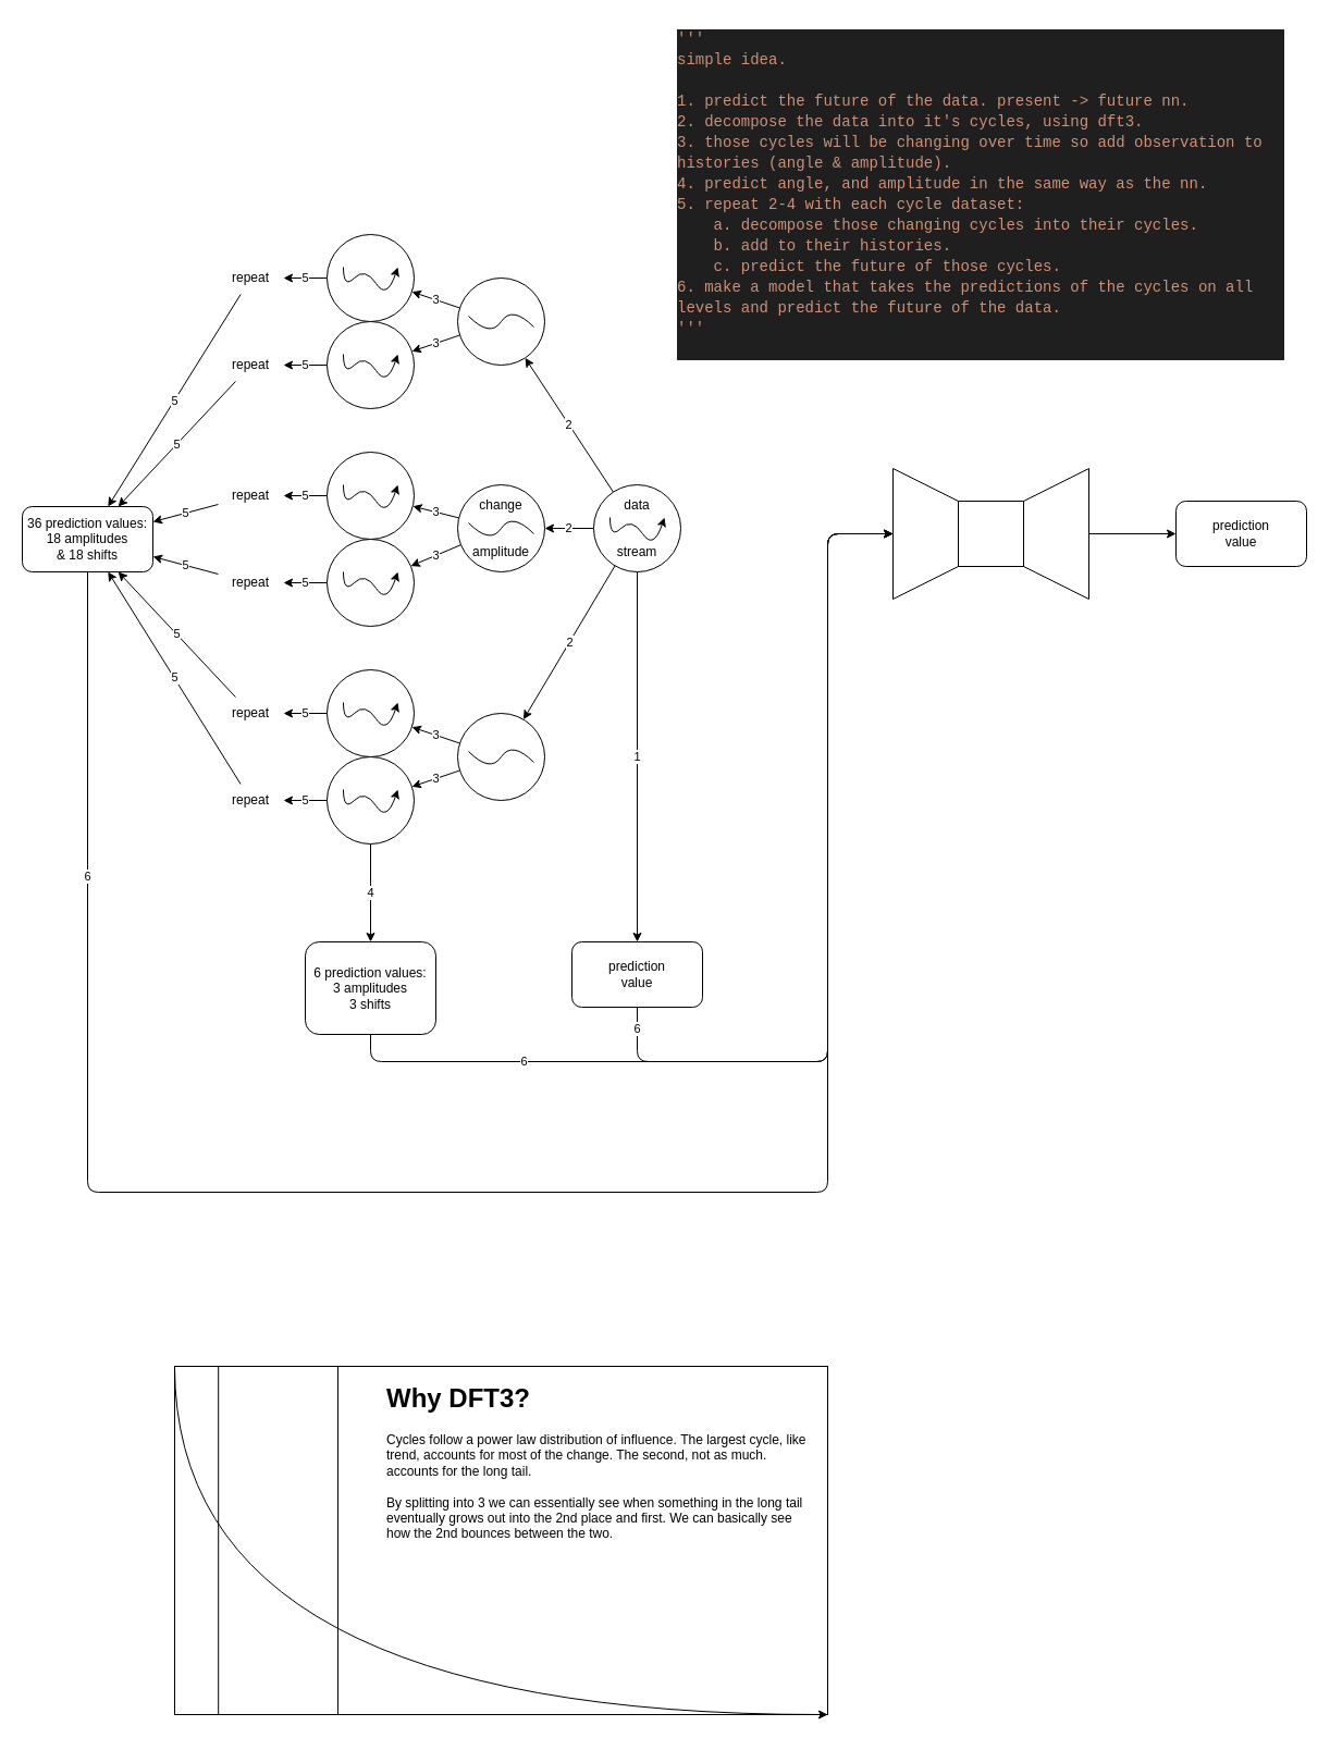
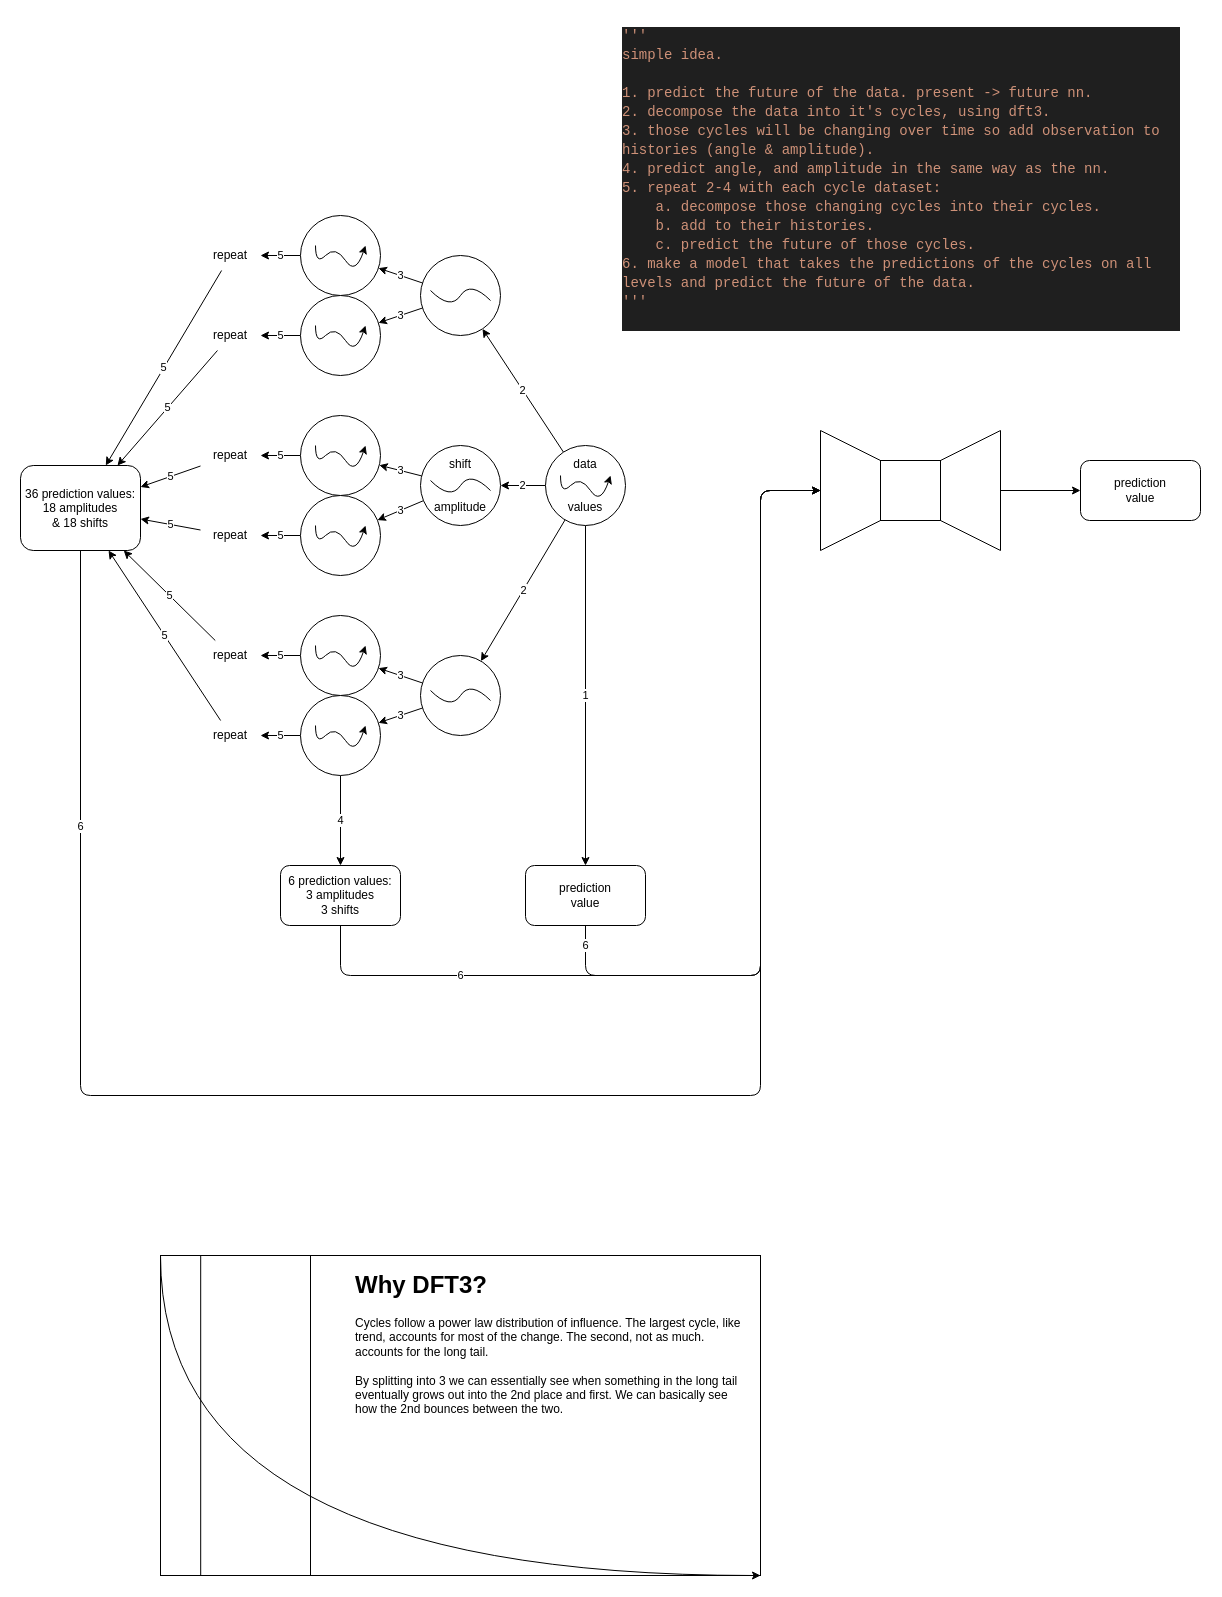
  <mxCell id="0" />
  <mxCell id="1" parent="0" />
  <mxCell id="2" value="2" style="edgeStyle=none;html=1;" edge="1" parent="1" source="6" target="29"><mxGeometry relative="1" as="geometry" /></mxCell>
  <mxCell id="3" value="2" style="edgeStyle=none;html=1;" edge="1" parent="1" source="6" target="32"><mxGeometry relative="1" as="geometry" /></mxCell>
  <mxCell id="4" value="2" style="edgeStyle=none;html=1;" edge="1" parent="1" source="6" target="35"><mxGeometry relative="1" as="geometry" /></mxCell>
  <mxCell id="5" value="1" style="edgeStyle=none;html=1;endArrow=classic;endFill=1;" edge="1" parent="1" source="6" target="40"><mxGeometry relative="1" as="geometry"><mxPoint x="630" y="795" as="targetPoint" /></mxGeometry></mxCell>
- <mxCell id="6" value="data&lt;br&gt;&lt;br&gt;&lt;br&gt;stream" style="ellipse;whiteSpace=wrap;html=1;aspect=fixed;" vertex="1" parent="1"><mxGeometry x="545" y="445" width="80" height="80" as="geometry" /></mxCell>
+ <mxCell id="6" value="data&lt;br&gt;&lt;br&gt;&lt;br&gt;values" style="ellipse;whiteSpace=wrap;html=1;aspect=fixed;" vertex="1" parent="1"><mxGeometry x="545" y="445" width="80" height="80" as="geometry" /></mxCell>
  <mxCell id="7" value="" style="curved=1;endArrow=classic;html=1;" edge="1" parent="1"><mxGeometry width="50" height="50" relative="1" as="geometry"><mxPoint x="560" y="475" as="sourcePoint" /><mxPoint x="610" y="475" as="targetPoint" /><Array as="points"><mxPoint x="560" y="495" /><mxPoint x="580" y="475" /><mxPoint x="600" y="505" /></Array></mxGeometry></mxCell>
  <mxCell id="8" value="5" style="edgeStyle=none;html=1;endArrow=classic;endFill=1;" edge="1" parent="1" source="9" target="46"><mxGeometry relative="1" as="geometry" /></mxCell>
  <mxCell id="9" value="" style="ellipse;whiteSpace=wrap;html=1;aspect=fixed;" vertex="1" parent="1"><mxGeometry x="300" y="415" width="80" height="80" as="geometry" /></mxCell>
  <mxCell id="10" value="" style="curved=1;endArrow=classic;html=1;" edge="1" parent="1"><mxGeometry width="50" height="50" relative="1" as="geometry"><mxPoint x="315" y="445" as="sourcePoint" /><mxPoint x="365" y="445" as="targetPoint" /><Array as="points"><mxPoint x="315" y="465" /><mxPoint x="335" y="445" /><mxPoint x="355" y="475" /></Array></mxGeometry></mxCell>
  <mxCell id="11" value="5" style="edgeStyle=none;html=1;endArrow=classic;endFill=1;" edge="1" parent="1" source="12" target="48"><mxGeometry relative="1" as="geometry" /></mxCell>
  <mxCell id="12" value="" style="ellipse;whiteSpace=wrap;html=1;aspect=fixed;" vertex="1" parent="1"><mxGeometry x="300" y="495" width="80" height="80" as="geometry" /></mxCell>
  <mxCell id="13" value="" style="curved=1;endArrow=classic;html=1;" edge="1" parent="1"><mxGeometry width="50" height="50" relative="1" as="geometry"><mxPoint x="315" y="525" as="sourcePoint" /><mxPoint x="365" y="525" as="targetPoint" /><Array as="points"><mxPoint x="315" y="545" /><mxPoint x="335" y="525" /><mxPoint x="355" y="555" /></Array></mxGeometry></mxCell>
  <mxCell id="14" value="5" style="edgeStyle=none;html=1;endArrow=classic;endFill=1;" edge="1" parent="1" source="15" target="44"><mxGeometry relative="1" as="geometry" /></mxCell>
  <mxCell id="15" value="" style="ellipse;whiteSpace=wrap;html=1;aspect=fixed;" vertex="1" parent="1"><mxGeometry x="300" y="295" width="80" height="80" as="geometry" /></mxCell>
  <mxCell id="16" value="" style="curved=1;endArrow=classic;html=1;" edge="1" parent="1"><mxGeometry width="50" height="50" relative="1" as="geometry"><mxPoint x="315" y="325" as="sourcePoint" /><mxPoint x="365" y="325" as="targetPoint" /><Array as="points"><mxPoint x="315" y="345" /><mxPoint x="335" y="325" /><mxPoint x="355" y="355" /></Array></mxGeometry></mxCell>
  <mxCell id="17" value="5" style="edgeStyle=none;html=1;endArrow=classic;endFill=1;" edge="1" parent="1" source="18" target="42"><mxGeometry relative="1" as="geometry" /></mxCell>
  <mxCell id="18" value="" style="ellipse;whiteSpace=wrap;html=1;aspect=fixed;" vertex="1" parent="1"><mxGeometry x="300" y="215" width="80" height="80" as="geometry" /></mxCell>
  <mxCell id="19" value="" style="curved=1;endArrow=classic;html=1;" edge="1" parent="1"><mxGeometry width="50" height="50" relative="1" as="geometry"><mxPoint x="315" y="245" as="sourcePoint" /><mxPoint x="365" y="245" as="targetPoint" /><Array as="points"><mxPoint x="315" y="265" /><mxPoint x="335" y="245" /><mxPoint x="355" y="275" /></Array></mxGeometry></mxCell>
  <mxCell id="20" value="5" style="edgeStyle=none;html=1;endArrow=classic;endFill=1;" edge="1" parent="1" source="21" target="50"><mxGeometry relative="1" as="geometry" /></mxCell>
  <mxCell id="21" value="" style="ellipse;whiteSpace=wrap;html=1;aspect=fixed;" vertex="1" parent="1"><mxGeometry x="300" y="615" width="80" height="80" as="geometry" /></mxCell>
  <mxCell id="22" value="" style="curved=1;endArrow=classic;html=1;" edge="1" parent="1"><mxGeometry width="50" height="50" relative="1" as="geometry"><mxPoint x="315" y="645" as="sourcePoint" /><mxPoint x="365" y="645" as="targetPoint" /><Array as="points"><mxPoint x="315" y="665" /><mxPoint x="335" y="645" /><mxPoint x="355" y="675" /></Array></mxGeometry></mxCell>
  <mxCell id="23" value="5" style="edgeStyle=none;html=1;endArrow=classic;endFill=1;" edge="1" parent="1" source="25" target="52"><mxGeometry relative="1" as="geometry" /></mxCell>
  <mxCell id="24" value="4" style="edgeStyle=none;html=1;endArrow=classic;endFill=1;" edge="1" parent="1" source="25" target="54"><mxGeometry relative="1" as="geometry"><mxPoint x="340" y="855" as="targetPoint" /></mxGeometry></mxCell>
  <mxCell id="25" value="" style="ellipse;whiteSpace=wrap;html=1;aspect=fixed;" vertex="1" parent="1"><mxGeometry x="300" y="695" width="80" height="80" as="geometry" /></mxCell>
  <mxCell id="26" value="" style="curved=1;endArrow=classic;html=1;" edge="1" parent="1"><mxGeometry width="50" height="50" relative="1" as="geometry"><mxPoint x="315" y="725" as="sourcePoint" /><mxPoint x="365" y="725" as="targetPoint" /><Array as="points"><mxPoint x="315" y="745" /><mxPoint x="335" y="725" /><mxPoint x="355" y="755" /></Array></mxGeometry></mxCell>
  <mxCell id="27" value="3" style="edgeStyle=none;html=1;" edge="1" parent="1" source="29" target="18"><mxGeometry relative="1" as="geometry" /></mxCell>
  <mxCell id="28" value="3" style="edgeStyle=none;html=1;" edge="1" parent="1" source="29" target="15"><mxGeometry relative="1" as="geometry" /></mxCell>
  <mxCell id="29" value="" style="ellipse;whiteSpace=wrap;html=1;aspect=fixed;" vertex="1" parent="1"><mxGeometry x="420" y="255" width="80" height="80" as="geometry" /></mxCell>
  <mxCell id="30" value="3" style="edgeStyle=none;html=1;" edge="1" parent="1" source="32" target="21"><mxGeometry relative="1" as="geometry" /></mxCell>
  <mxCell id="31" value="3" style="edgeStyle=none;html=1;" edge="1" parent="1" source="32" target="25"><mxGeometry relative="1" as="geometry" /></mxCell>
  <mxCell id="32" value="" style="ellipse;whiteSpace=wrap;html=1;aspect=fixed;" vertex="1" parent="1"><mxGeometry x="420" y="655" width="80" height="80" as="geometry" /></mxCell>
  <mxCell id="33" value="3" style="edgeStyle=none;html=1;" edge="1" parent="1" source="35" target="9"><mxGeometry relative="1" as="geometry" /></mxCell>
  <mxCell id="34" value="3" style="edgeStyle=none;html=1;" edge="1" parent="1" source="35" target="12"><mxGeometry relative="1" as="geometry" /></mxCell>
- <mxCell id="35" value="change&lt;br&gt;&lt;br&gt;&lt;br&gt;amplitude" style="ellipse;whiteSpace=wrap;html=1;aspect=fixed;" vertex="1" parent="1"><mxGeometry x="420" y="445" width="80" height="80" as="geometry" /></mxCell>
+ <mxCell id="35" value="shift&lt;br&gt;&lt;br&gt;&lt;br&gt;amplitude" style="ellipse;whiteSpace=wrap;html=1;aspect=fixed;" vertex="1" parent="1"><mxGeometry x="420" y="445" width="80" height="80" as="geometry" /></mxCell>
  <mxCell id="36" value="" style="curved=1;endArrow=none;html=1;endFill=0;" edge="1" parent="1"><mxGeometry width="50" height="50" relative="1" as="geometry"><mxPoint x="430" y="290" as="sourcePoint" /><mxPoint x="490" y="300" as="targetPoint" /><Array as="points"><mxPoint x="450" y="310" /><mxPoint x="470" y="280" /></Array></mxGeometry></mxCell>
  <mxCell id="37" value="" style="curved=1;endArrow=none;html=1;endFill=0;" edge="1" parent="1"><mxGeometry width="50" height="50" relative="1" as="geometry"><mxPoint x="430" y="480" as="sourcePoint" /><mxPoint x="490" y="490" as="targetPoint" /><Array as="points"><mxPoint x="450" y="500" /><mxPoint x="470" y="470" /></Array></mxGeometry></mxCell>
  <mxCell id="38" value="" style="curved=1;endArrow=none;html=1;endFill=0;" edge="1" parent="1"><mxGeometry width="50" height="50" relative="1" as="geometry"><mxPoint x="430" y="690" as="sourcePoint" /><mxPoint x="490" y="700" as="targetPoint" /><Array as="points"><mxPoint x="450" y="710" /><mxPoint x="470" y="680" /></Array></mxGeometry></mxCell>
  <mxCell id="39" value="6" style="edgeStyle=orthogonalEdgeStyle;html=1;endArrow=classic;endFill=1;entryX=0.5;entryY=1;entryDx=0;entryDy=0;" edge="1" parent="1" source="40" target="57"><mxGeometry x="-0.948" relative="1" as="geometry"><mxPoint x="364.5" y="1165" as="targetPoint" /><Array as="points"><mxPoint x="585" y="975" /><mxPoint x="760" y="975" /><mxPoint x="760" y="490" /></Array><mxPoint as="offset" /></mxGeometry></mxCell>
  <mxCell id="40" value="prediction&lt;br&gt;value" style="rounded=1;whiteSpace=wrap;html=1;" vertex="1" parent="1"><mxGeometry x="525" y="865" width="120" height="60" as="geometry" /></mxCell>
  <mxCell id="41" value="5" style="edgeStyle=none;html=1;endArrow=classic;endFill=1;" edge="1" parent="1" source="42" target="56"><mxGeometry relative="1" as="geometry" /></mxCell>
  <mxCell id="42" value="repeat" style="text;html=1;strokeColor=none;fillColor=none;align=center;verticalAlign=middle;whiteSpace=wrap;rounded=0;" vertex="1" parent="1"><mxGeometry x="200" y="240" width="60" height="30" as="geometry" /></mxCell>
  <mxCell id="43" value="5" style="edgeStyle=none;html=1;endArrow=classic;endFill=1;" edge="1" parent="1" source="44" target="56"><mxGeometry relative="1" as="geometry" /></mxCell>
  <mxCell id="44" value="repeat" style="text;html=1;strokeColor=none;fillColor=none;align=center;verticalAlign=middle;whiteSpace=wrap;rounded=0;" vertex="1" parent="1"><mxGeometry x="200" y="320" width="60" height="30" as="geometry" /></mxCell>
  <mxCell id="45" value="5" style="edgeStyle=none;html=1;endArrow=classic;endFill=1;" edge="1" parent="1" source="46" target="56"><mxGeometry relative="1" as="geometry" /></mxCell>
  <mxCell id="46" value="repeat" style="text;html=1;strokeColor=none;fillColor=none;align=center;verticalAlign=middle;whiteSpace=wrap;rounded=0;" vertex="1" parent="1"><mxGeometry x="200" y="440" width="60" height="30" as="geometry" /></mxCell>
  <mxCell id="47" value="5" style="edgeStyle=none;html=1;endArrow=classic;endFill=1;" edge="1" parent="1" source="48" target="56"><mxGeometry relative="1" as="geometry" /></mxCell>
  <mxCell id="48" value="repeat" style="text;html=1;strokeColor=none;fillColor=none;align=center;verticalAlign=middle;whiteSpace=wrap;rounded=0;" vertex="1" parent="1"><mxGeometry x="200" y="520" width="60" height="30" as="geometry" /></mxCell>
  <mxCell id="49" value="5" style="edgeStyle=none;html=1;endArrow=classic;endFill=1;" edge="1" parent="1" source="50" target="56"><mxGeometry relative="1" as="geometry" /></mxCell>
  <mxCell id="50" value="repeat" style="text;html=1;strokeColor=none;fillColor=none;align=center;verticalAlign=middle;whiteSpace=wrap;rounded=0;" vertex="1" parent="1"><mxGeometry x="200" y="640" width="60" height="30" as="geometry" /></mxCell>
  <mxCell id="51" value="5" style="edgeStyle=none;html=1;endArrow=classic;endFill=1;" edge="1" parent="1" source="52" target="56"><mxGeometry relative="1" as="geometry" /></mxCell>
  <mxCell id="52" value="repeat" style="text;html=1;strokeColor=none;fillColor=none;align=center;verticalAlign=middle;whiteSpace=wrap;rounded=0;" vertex="1" parent="1"><mxGeometry x="200" y="720" width="60" height="30" as="geometry" /></mxCell>
  <mxCell id="53" value="6" style="edgeStyle=orthogonalEdgeStyle;html=1;endArrow=classic;endFill=1;entryX=0.5;entryY=1;entryDx=0;entryDy=0;" edge="1" parent="1" source="54" target="57"><mxGeometry x="-0.665" relative="1" as="geometry"><mxPoint x="340" y="1165" as="targetPoint" /><Array as="points"><mxPoint x="340" y="975" /><mxPoint x="760" y="975" /><mxPoint x="760" y="490" /></Array><mxPoint as="offset" /></mxGeometry></mxCell>
- <mxCell id="54" value="6 prediction values:&lt;br&gt;3 amplitudes&lt;br&gt;3 shifts" style="rounded=1;whiteSpace=wrap;html=1;" vertex="1" parent="1"><mxGeometry x="280" y="865" width="120" height="85" as="geometry" /></mxCell>
+ <mxCell id="54" value="6 prediction values:&lt;br&gt;3 amplitudes&lt;br&gt;3 shifts" style="rounded=1;whiteSpace=wrap;html=1;" vertex="1" parent="1"><mxGeometry x="280" y="865" width="120" height="60" as="geometry" /></mxCell>
  <mxCell id="55" value="6" style="edgeStyle=orthogonalEdgeStyle;html=1;endArrow=classic;endFill=1;entryX=0.5;entryY=1;entryDx=0;entryDy=0;" edge="1" parent="1" source="56" target="57"><mxGeometry x="-0.708" relative="1" as="geometry"><mxPoint x="328.857" y="1165" as="targetPoint" /><Array as="points"><mxPoint x="80" y="1095" /><mxPoint x="760" y="1095" /><mxPoint x="760" y="490" /></Array><mxPoint as="offset" /></mxGeometry></mxCell>
- <mxCell id="56" value="36 prediction values:&lt;br&gt;18 amplitudes&lt;br&gt;&amp;amp; 18 shifts" style="rounded=1;whiteSpace=wrap;html=1;" vertex="1" parent="1"><mxGeometry x="20" y="465" width="120" height="60" as="geometry" /></mxCell>
+ <mxCell id="56" value="36 prediction values:&lt;br&gt;18 amplitudes&lt;br&gt;&amp;amp; 18 shifts" style="rounded=1;whiteSpace=wrap;html=1;" vertex="1" parent="1"><mxGeometry x="20" y="465" width="120" height="85" as="geometry" /></mxCell>
  <mxCell id="57" value="" style="shape=trapezoid;perimeter=trapezoidPerimeter;whiteSpace=wrap;html=1;fixedSize=1;rotation=90;size=30;" vertex="1" parent="1"><mxGeometry x="790" y="460" width="120" height="60" as="geometry" /></mxCell>
  <mxCell id="58" style="edgeStyle=orthogonalEdgeStyle;html=1;endArrow=classic;endFill=1;" edge="1" parent="1" source="59" target="61"><mxGeometry relative="1" as="geometry" /></mxCell>
  <mxCell id="59" value="" style="shape=trapezoid;perimeter=trapezoidPerimeter;whiteSpace=wrap;html=1;fixedSize=1;rotation=-90;size=30;" vertex="1" parent="1"><mxGeometry x="910" y="460" width="120" height="60" as="geometry" /></mxCell>
  <mxCell id="60" value="" style="rounded=0;whiteSpace=wrap;html=1;" vertex="1" parent="1"><mxGeometry x="880" y="460" width="60" height="60" as="geometry" /></mxCell>
  <mxCell id="61" value="prediction&lt;br&gt;value" style="rounded=1;whiteSpace=wrap;html=1;" vertex="1" parent="1"><mxGeometry x="1080" y="460" width="120" height="60" as="geometry" /></mxCell>
  <mxCell id="62" value="&lt;div style=&quot;color: rgb(204, 204, 204); background-color: rgb(31, 31, 31); font-family: Consolas, &amp;quot;Courier New&amp;quot;, monospace; font-weight: normal; font-size: 14px; line-height: 19px;&quot;&gt;&lt;div&gt;&lt;span style=&quot;color: #ce9178;&quot;&gt;'''&lt;/span&gt;&lt;/div&gt;&lt;div&gt;&lt;span style=&quot;color: #ce9178;&quot;&gt;simple idea.&lt;/span&gt;&lt;/div&gt;&lt;br&gt;&lt;div&gt;&lt;span style=&quot;color: #ce9178;&quot;&gt;1. predict the future of the data. present -&amp;gt; future nn.&lt;/span&gt;&lt;/div&gt;&lt;div&gt;&lt;span style=&quot;color: #ce9178;&quot;&gt;2. decompose the data into it's cycles, using dft3.&lt;/span&gt;&lt;/div&gt;&lt;div&gt;&lt;span style=&quot;color: #ce9178;&quot;&gt;3. those cycles will be changing over time so add observation to histories (angle &amp;amp; amplitude).&lt;/span&gt;&lt;/div&gt;&lt;div&gt;&lt;span style=&quot;color: #ce9178;&quot;&gt;4. predict angle, and amplitude in the same way as the nn.&lt;/span&gt;&lt;/div&gt;&lt;div&gt;&lt;span style=&quot;color: #ce9178;&quot;&gt;5. repeat 2-4 with each cycle dataset: &lt;/span&gt;&lt;/div&gt;&lt;div&gt;&lt;span style=&quot;color: #ce9178;&quot;&gt;&amp;nbsp; &amp;nbsp; a. decompose those changing cycles into their cycles.&lt;/span&gt;&lt;/div&gt;&lt;div&gt;&lt;span style=&quot;color: #ce9178;&quot;&gt;&amp;nbsp; &amp;nbsp; b. add to their histories.&lt;/span&gt;&lt;/div&gt;&lt;div&gt;&lt;span style=&quot;color: #ce9178;&quot;&gt;&amp;nbsp; &amp;nbsp; c. predict the future of those cycles.&lt;/span&gt;&lt;/div&gt;&lt;div&gt;&lt;span style=&quot;color: #ce9178;&quot;&gt;6. make a model that takes the predictions of the cycles on all levels and predict the future of the data.&lt;/span&gt;&lt;/div&gt;&lt;div&gt;&lt;span style=&quot;color: #ce9178;&quot;&gt;'''&lt;/span&gt;&lt;/div&gt;&lt;br&gt;&lt;/div&gt;" style="text;whiteSpace=wrap;html=1;" vertex="1" parent="1"><mxGeometry x="620" y="20" width="560" height="330" as="geometry" /></mxCell>
  <mxCell id="63" value="" style="rounded=0;whiteSpace=wrap;html=1;" vertex="1" parent="1"><mxGeometry y="1255" width="600" height="320" as="geometry" x="160" /></mxCell>
  <mxCell id="64" value="&lt;h1&gt;Why DFT3?&lt;/h1&gt;&lt;div&gt;Cycles follow a power law distribution of influence.&amp;nbsp;&lt;span style=&quot;background-color: initial;&quot;&gt;The largest cycle, like trend, accounts for most of the change. The second, not as much. accounts for the long tail.&lt;/span&gt;&lt;/div&gt;&lt;div&gt;&lt;span style=&quot;background-color: initial;&quot;&gt;&lt;br&gt;&lt;/span&gt;&lt;/div&gt;&lt;div&gt;&lt;span style=&quot;background-color: initial;&quot;&gt;By splitting into 3 we can essentially see when something in the long tail eventually grows out into the 2nd place and first. We can basically see how the 2nd bounces between the two.&lt;/span&gt;&lt;/div&gt;" style="text;html=1;strokeColor=none;fillColor=none;spacing=5;spacingTop=-20;whiteSpace=wrap;overflow=hidden;rounded=0;" vertex="1" parent="1"><mxGeometry x="350" y="1265" width="400" height="230" as="geometry" /></mxCell>
  <mxCell id="65" style="edgeStyle=orthogonalEdgeStyle;html=1;exitX=0.067;exitY=0;exitDx=0;exitDy=0;entryX=0.067;entryY=1.001;entryDx=0;entryDy=0;endArrow=none;endFill=0;exitPerimeter=0;entryPerimeter=0;" edge="1" parent="1" source="63" target="63"><mxGeometry relative="1" as="geometry" /></mxCell>
  <mxCell id="66" style="edgeStyle=orthogonalEdgeStyle;html=1;exitX=0.25;exitY=0;exitDx=0;exitDy=0;entryX=0.25;entryY=1;entryDx=0;entryDy=0;endArrow=none;endFill=0;" edge="1" parent="1" source="63" target="63"><mxGeometry relative="1" as="geometry" /></mxCell>
  <mxCell id="67" value="" style="curved=1;endArrow=classic;html=1;exitX=0;exitY=0;exitDx=0;exitDy=0;entryX=1;entryY=1;entryDx=0;entryDy=0;" edge="1" parent="1" source="63" target="63"><mxGeometry width="50" height="50" relative="1" as="geometry"><mxPoint x="460" y="1385" as="sourcePoint" /><mxPoint x="510" y="1335" as="targetPoint" /><Array as="points"><mxPoint y="1575" x="160" /></Array></mxGeometry></mxCell>
